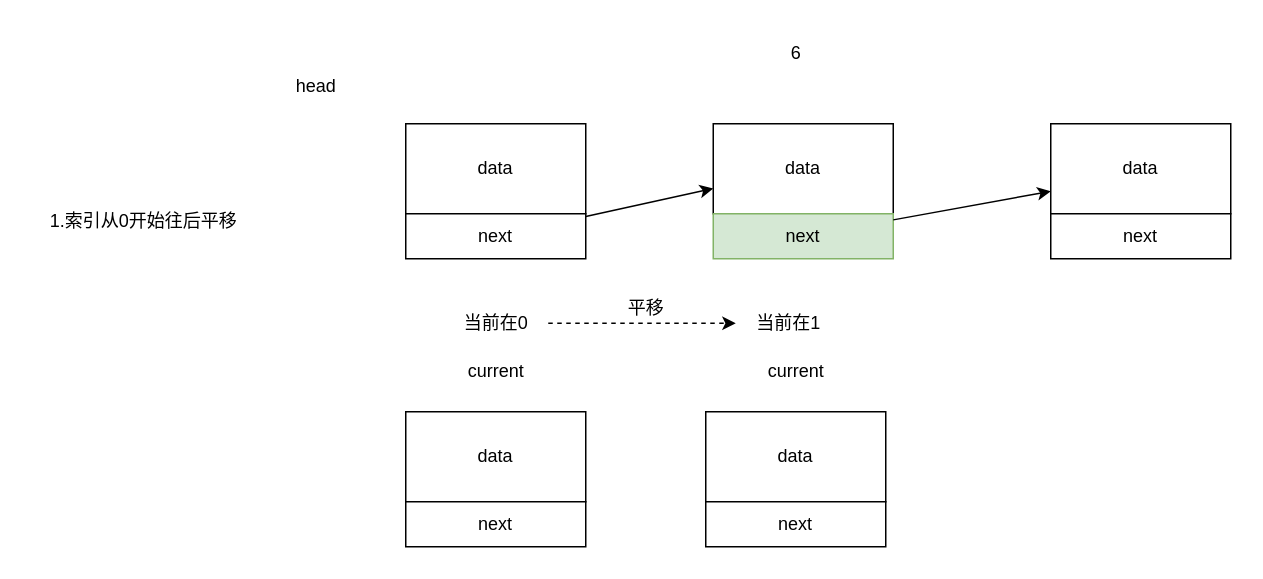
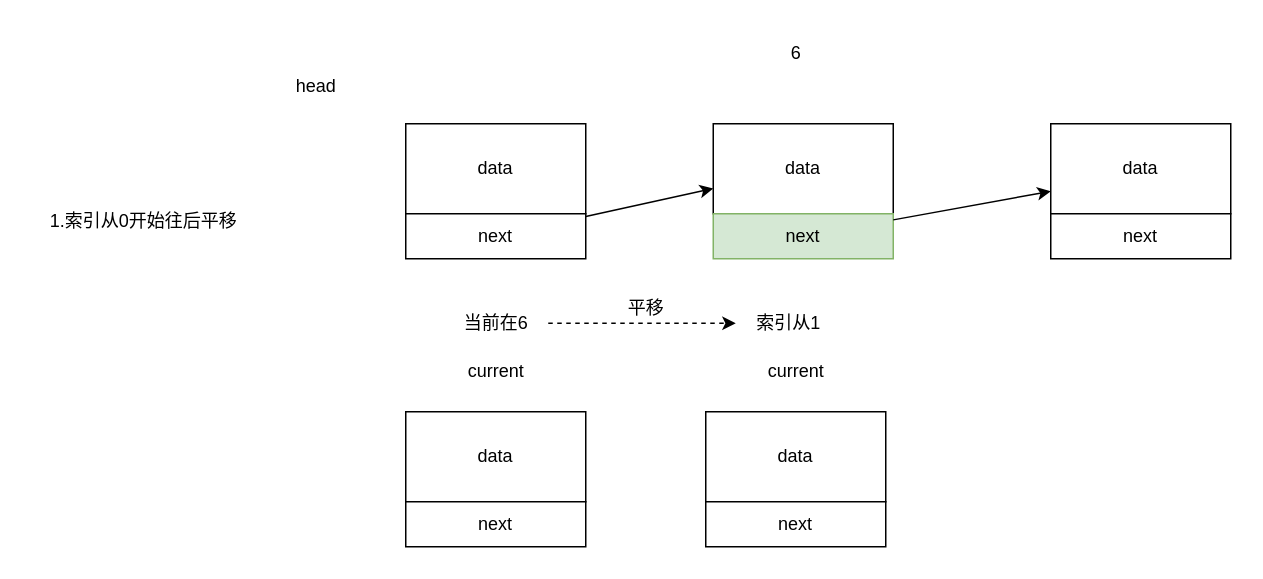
  <mxCell id="0" />
  <mxCell id="1" parent="0" />
  <mxCell id="2" value="data&lt;br&gt;" style="rounded=0;whiteSpace=wrap;html=1;" parent="1" vertex="1"><mxGeometry x="270" y="82" width="120" height="60" as="geometry" /></mxCell>
  <mxCell id="3" style="edgeStyle=none;html=1;" parent="1" source="4" target="6" edge="1"><mxGeometry relative="1" as="geometry" /></mxCell>
  <mxCell id="4" value="next" style="rounded=0;whiteSpace=wrap;html=1;" parent="1" vertex="1"><mxGeometry x="270" y="142" width="120" height="30" as="geometry" /></mxCell>
  <mxCell id="5" value="" style="group" parent="1" vertex="1" connectable="0"><mxGeometry x="475" y="82" width="120" height="90" as="geometry" /></mxCell>
  <mxCell id="6" value="data&lt;br&gt;" style="rounded=0;whiteSpace=wrap;html=1;" parent="5" vertex="1"><mxGeometry width="120" height="60" as="geometry" /></mxCell>
  <mxCell id="7" value="next" style="rounded=0;whiteSpace=wrap;html=1;fillColor=#d5e8d4;strokeColor=#82b366;" parent="5" vertex="1"><mxGeometry y="60" width="120" height="30" as="geometry" /></mxCell>
  <mxCell id="8" value="6" style="text;html=1;align=center;verticalAlign=middle;resizable=0;points=[];autosize=1;strokeColor=none;fillColor=none;" parent="1" vertex="1"><mxGeometry x="515" y="20" width="30" height="30" as="geometry" /></mxCell>
  <mxCell id="9" value="" style="group" parent="1" vertex="1" connectable="0"><mxGeometry x="700" y="82" width="120" height="90" as="geometry" /></mxCell>
  <mxCell id="10" value="data&lt;br&gt;" style="rounded=0;whiteSpace=wrap;html=1;" parent="9" vertex="1"><mxGeometry width="120" height="60" as="geometry" /></mxCell>
  <mxCell id="11" value="next" style="rounded=0;whiteSpace=wrap;html=1;" parent="9" vertex="1"><mxGeometry y="60" width="120" height="30" as="geometry" /></mxCell>
  <mxCell id="12" style="edgeStyle=none;html=1;entryX=0;entryY=0.75;entryDx=0;entryDy=0;" parent="1" source="7" target="10" edge="1"><mxGeometry relative="1" as="geometry" /></mxCell>
  <mxCell id="13" value="" style="group" parent="1" vertex="1" connectable="0"><mxGeometry x="270" y="232" width="120" height="132" as="geometry" /></mxCell>
  <mxCell id="14" value="" style="group" parent="13" vertex="1" connectable="0"><mxGeometry y="42" width="120" height="90" as="geometry" /></mxCell>
  <mxCell id="15" value="data&lt;br&gt;" style="rounded=0;whiteSpace=wrap;html=1;" parent="14" vertex="1"><mxGeometry width="120" height="60" as="geometry" /></mxCell>
  <mxCell id="16" value="next" style="rounded=0;whiteSpace=wrap;html=1;" parent="14" vertex="1"><mxGeometry y="60" width="120" height="30" as="geometry" /></mxCell>
  <mxCell id="17" value="current" style="text;html=1;align=center;verticalAlign=middle;resizable=0;points=[];autosize=1;strokeColor=none;fillColor=none;" parent="13" vertex="1"><mxGeometry x="30" width="60" height="30" as="geometry" /></mxCell>
  <mxCell id="18" value="" style="group" parent="1" vertex="1" connectable="0"><mxGeometry x="470" y="232" width="120" height="132" as="geometry" /></mxCell>
  <mxCell id="19" value="" style="group" parent="18" vertex="1" connectable="0"><mxGeometry y="42" width="120" height="90" as="geometry" /></mxCell>
  <mxCell id="20" value="data&lt;br&gt;" style="rounded=0;whiteSpace=wrap;html=1;" parent="19" vertex="1"><mxGeometry width="120" height="60" as="geometry" /></mxCell>
  <mxCell id="21" value="next" style="rounded=0;whiteSpace=wrap;html=1;" parent="19" vertex="1"><mxGeometry y="60" width="120" height="30" as="geometry" /></mxCell>
  <mxCell id="22" value="current" style="text;html=1;align=center;verticalAlign=middle;resizable=0;points=[];autosize=1;strokeColor=none;fillColor=none;" parent="18" vertex="1"><mxGeometry x="30" width="60" height="30" as="geometry" /></mxCell>
  <mxCell id="23" style="edgeStyle=none;html=1;dashed=1;" parent="1" source="24" target="25" edge="1"><mxGeometry relative="1" as="geometry" /></mxCell>
- <mxCell id="24" value="当前在0" style="text;html=1;align=center;verticalAlign=middle;resizable=0;points=[];autosize=1;strokeColor=none;fillColor=none;" parent="1" vertex="1"><mxGeometry x="295" y="200" width="70" height="30" as="geometry" /></mxCell>
- <mxCell id="25" value="当前在1" style="text;html=1;align=center;verticalAlign=middle;resizable=0;points=[];autosize=1;strokeColor=none;fillColor=none;" parent="1" vertex="1"><mxGeometry x="490" y="200" width="70" height="30" as="geometry" /></mxCell>
+ <mxCell id="24" value="当前在6" style="text;html=1;align=center;verticalAlign=middle;resizable=0;points=[];autosize=1;strokeColor=none;fillColor=none;" parent="1" vertex="1"><mxGeometry x="295" y="200" width="70" height="30" as="geometry" /></mxCell>
+ <mxCell id="25" value="索引从1" style="text;html=1;align=center;verticalAlign=middle;resizable=0;points=[];autosize=1;strokeColor=none;fillColor=none;" parent="1" vertex="1"><mxGeometry x="490" y="200" width="70" height="30" as="geometry" /></mxCell>
  <mxCell id="26" value="平移" style="text;html=1;align=center;verticalAlign=middle;resizable=0;points=[];autosize=1;strokeColor=none;fillColor=none;" parent="1" vertex="1"><mxGeometry x="405" y="190" width="50" height="30" as="geometry" /></mxCell>
  <mxCell id="27" value="1.索引从0开始往后平移" style="text;html=1;align=center;verticalAlign=middle;resizable=0;points=[];autosize=1;strokeColor=none;fillColor=none;" parent="1" vertex="1"><mxGeometry x="20" y="132" width="150" height="30" as="geometry" /></mxCell>
  <mxCell id="28" value="head" style="text;html=1;align=center;verticalAlign=middle;resizable=0;points=[];autosize=1;strokeColor=none;fillColor=none;" vertex="1" parent="1"><mxGeometry x="185" y="42" width="50" height="30" as="geometry" /></mxCell>
